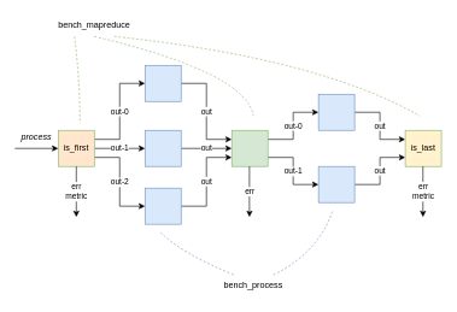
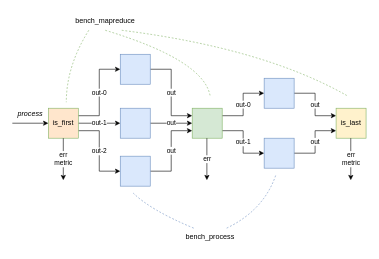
  <mxCell id="0" />
  <mxCell id="1" parent="0" />
  <mxCell id="2" value="out-0" style="edgeStyle=orthogonalEdgeStyle;rounded=0;orthogonalLoop=1;jettySize=auto;html=1;exitX=1;exitY=0.25;exitDx=0;exitDy=0;entryX=0;entryY=0.5;entryDx=0;entryDy=0;" edge="1" parent="1" source="5" target="9"><mxGeometry relative="1" as="geometry" /></mxCell>
  <mxCell id="3" value="out-1" style="edgeStyle=orthogonalEdgeStyle;rounded=0;orthogonalLoop=1;jettySize=auto;html=1;exitX=1;exitY=0.5;exitDx=0;exitDy=0;entryX=0;entryY=0.5;entryDx=0;entryDy=0;" edge="1" parent="1" source="5" target="7"><mxGeometry relative="1" as="geometry" /></mxCell>
  <mxCell id="4" value="out-2" style="edgeStyle=orthogonalEdgeStyle;rounded=0;orthogonalLoop=1;jettySize=auto;html=1;exitX=1;exitY=0.75;exitDx=0;exitDy=0;entryX=0;entryY=0.5;entryDx=0;entryDy=0;" edge="1" parent="1" source="5" target="11"><mxGeometry relative="1" as="geometry" /></mxCell>
  <mxCell id="5" value="is_first" style="rounded=0;whiteSpace=wrap;html=1;fillColor=#ffe6cc;strokeColor=#82b366;" vertex="1" parent="1"><mxGeometry x="80" y="180" width="50" height="50" as="geometry" /></mxCell>
  <mxCell id="6" value="out" style="edgeStyle=orthogonalEdgeStyle;rounded=0;orthogonalLoop=1;jettySize=auto;html=1;exitX=1;exitY=0.5;exitDx=0;exitDy=0;entryX=0;entryY=0.5;entryDx=0;entryDy=0;" edge="1" parent="1" source="7" target="14"><mxGeometry relative="1" as="geometry" /></mxCell>
  <mxCell id="7" value="" style="rounded=0;whiteSpace=wrap;html=1;fillColor=#dae8fc;strokeColor=#6c8ebf;" vertex="1" parent="1"><mxGeometry x="200" y="180" width="50" height="50" as="geometry" /></mxCell>
  <mxCell id="8" value="out" style="edgeStyle=orthogonalEdgeStyle;rounded=0;orthogonalLoop=1;jettySize=auto;html=1;exitX=1;exitY=0.5;exitDx=0;exitDy=0;entryX=0;entryY=0.25;entryDx=0;entryDy=0;" edge="1" parent="1" source="9" target="14"><mxGeometry relative="1" as="geometry" /></mxCell>
  <mxCell id="9" value="" style="rounded=0;whiteSpace=wrap;html=1;fillColor=#dae8fc;strokeColor=#6c8ebf;" vertex="1" parent="1"><mxGeometry x="200" y="90" width="50" height="50" as="geometry" /></mxCell>
  <mxCell id="10" value="out" style="edgeStyle=orthogonalEdgeStyle;rounded=0;orthogonalLoop=1;jettySize=auto;html=1;exitX=1;exitY=0.5;exitDx=0;exitDy=0;entryX=0;entryY=0.75;entryDx=0;entryDy=0;" edge="1" parent="1" source="11" target="14"><mxGeometry relative="1" as="geometry" /></mxCell>
  <mxCell id="11" value="" style="rounded=0;whiteSpace=wrap;html=1;fillColor=#dae8fc;strokeColor=#6c8ebf;" vertex="1" parent="1"><mxGeometry x="200" y="260" width="50" height="50" as="geometry" /></mxCell>
  <mxCell id="12" value="out-0" style="edgeStyle=orthogonalEdgeStyle;rounded=0;orthogonalLoop=1;jettySize=auto;html=1;exitX=1;exitY=0.25;exitDx=0;exitDy=0;entryX=0;entryY=0.5;entryDx=0;entryDy=0;" edge="1" parent="1" source="14" target="16"><mxGeometry relative="1" as="geometry" /></mxCell>
  <mxCell id="13" value="out-1" style="edgeStyle=orthogonalEdgeStyle;rounded=0;orthogonalLoop=1;jettySize=auto;html=1;exitX=1;exitY=0.75;exitDx=0;exitDy=0;entryX=0;entryY=0.5;entryDx=0;entryDy=0;" edge="1" parent="1" source="14" target="18"><mxGeometry relative="1" as="geometry" /></mxCell>
  <mxCell id="14" value="" style="rounded=0;whiteSpace=wrap;html=1;fillColor=#d5e8d4;strokeColor=#82b366;" vertex="1" parent="1"><mxGeometry x="320" y="180" width="50" height="50" as="geometry" /></mxCell>
  <mxCell id="15" value="out" style="edgeStyle=orthogonalEdgeStyle;rounded=0;orthogonalLoop=1;jettySize=auto;html=1;exitX=1;exitY=0.5;exitDx=0;exitDy=0;entryX=0;entryY=0.25;entryDx=0;entryDy=0;" edge="1" parent="1" source="16" target="19"><mxGeometry relative="1" as="geometry" /></mxCell>
  <mxCell id="16" value="" style="rounded=0;whiteSpace=wrap;html=1;fillColor=#dae8fc;strokeColor=#6c8ebf;" vertex="1" parent="1"><mxGeometry x="440" y="130" width="50" height="50" as="geometry" /></mxCell>
  <mxCell id="17" value="out" style="edgeStyle=orthogonalEdgeStyle;rounded=0;orthogonalLoop=1;jettySize=auto;html=1;exitX=1;exitY=0.5;exitDx=0;exitDy=0;entryX=0;entryY=0.75;entryDx=0;entryDy=0;" edge="1" parent="1" source="18" target="19"><mxGeometry relative="1" as="geometry" /></mxCell>
  <mxCell id="18" value="" style="rounded=0;whiteSpace=wrap;html=1;fillColor=#dae8fc;strokeColor=#6c8ebf;" vertex="1" parent="1"><mxGeometry x="440" y="230" width="50" height="50" as="geometry" /></mxCell>
  <mxCell id="19" value="is_last" style="rounded=0;whiteSpace=wrap;html=1;fillColor=#fff2cc;strokeColor=#82b366;" vertex="1" parent="1"><mxGeometry x="560" y="180" width="50" height="50" as="geometry" /></mxCell>
  <mxCell id="20" style="rounded=0;orthogonalLoop=1;jettySize=auto;html=1;exitX=0.25;exitY=1;exitDx=0;exitDy=0;endArrow=none;endFill=0;curved=1;dashed=1;fillColor=#d5e8d4;strokeColor=#82b366;" edge="1" parent="1" source="21"><mxGeometry relative="1" as="geometry"><mxPoint x="110" y="170" as="targetPoint" /><Array as="points"><mxPoint x="110" y="110" /></Array></mxGeometry></mxCell>
- <mxCell id="21" value="bench_mapreduce" style="text;html=1;strokeColor=none;fillColor=none;align=center;verticalAlign=middle;whiteSpace=wrap;rounded=0;" vertex="1" parent="1"><mxGeometry x="75" y="20" width="110" height="30" as="geometry" /></mxCell>
+ <mxCell id="21" value="bench_mapreduce" style="text;html=1;strokeColor=none;fillColor=none;align=center;verticalAlign=middle;whiteSpace=wrap;rounded=0;" vertex="1" parent="1"><mxGeometry x="120" width="110" height="30" as="geometry" y="20" /></mxCell>
  <mxCell id="22" style="rounded=0;orthogonalLoop=1;jettySize=auto;html=1;exitX=0.5;exitY=1;exitDx=0;exitDy=0;endArrow=none;endFill=0;curved=1;dashed=1;fillColor=#d5e8d4;strokeColor=#82b366;" edge="1" parent="1" source="21"><mxGeometry relative="1" as="geometry"><mxPoint x="350" y="160" as="targetPoint" /><mxPoint x="158" y="60" as="sourcePoint" /><Array as="points"><mxPoint x="340" y="100" /></Array></mxGeometry></mxCell>
  <mxCell id="23" style="rounded=0;orthogonalLoop=1;jettySize=auto;html=1;exitX=0.75;exitY=1;exitDx=0;exitDy=0;endArrow=none;endFill=0;curved=1;dashed=1;fillColor=#d5e8d4;strokeColor=#82b366;" edge="1" parent="1" source="21"><mxGeometry relative="1" as="geometry"><mxPoint x="580" y="160" as="targetPoint" /><mxPoint x="185" y="60" as="sourcePoint" /><Array as="points"><mxPoint x="440" y="80" /></Array></mxGeometry></mxCell>
  <mxCell id="24" value="bench_process" style="text;html=1;strokeColor=none;fillColor=none;align=center;verticalAlign=middle;whiteSpace=wrap;rounded=0;" vertex="1" parent="1"><mxGeometry x="295" y="380" width="110" height="30" as="geometry" /></mxCell>
  <mxCell id="25" style="rounded=0;orthogonalLoop=1;jettySize=auto;html=1;exitX=0.25;exitY=0;exitDx=0;exitDy=0;endArrow=none;endFill=0;curved=1;dashed=1;fillColor=#dae8fc;strokeColor=#6c8ebf;" edge="1" parent="1" source="24"><mxGeometry relative="1" as="geometry"><mxPoint x="220" y="320" as="targetPoint" /><mxPoint x="158" y="60" as="sourcePoint" /><Array as="points"><mxPoint x="250" y="350" /></Array></mxGeometry></mxCell>
  <mxCell id="26" style="rounded=0;orthogonalLoop=1;jettySize=auto;html=1;exitX=0.75;exitY=0;exitDx=0;exitDy=0;endArrow=none;endFill=0;curved=1;dashed=1;fillColor=#dae8fc;strokeColor=#6c8ebf;" edge="1" parent="1" source="24"><mxGeometry relative="1" as="geometry"><mxPoint x="460" y="290" as="targetPoint" /><mxPoint x="318" y="380" as="sourcePoint" /><Array as="points"><mxPoint x="440" y="350" /></Array></mxGeometry></mxCell>
  <mxCell id="27" value="err&lt;br&gt;metric" style="endArrow=classic;html=1;rounded=0;exitX=0.5;exitY=1;exitDx=0;exitDy=0;" edge="1" parent="1" source="5"><mxGeometry width="50" height="50" relative="1" as="geometry"><mxPoint x="410" y="290" as="sourcePoint" /><mxPoint x="105" y="300" as="targetPoint" /></mxGeometry></mxCell>
  <mxCell id="28" value="err" style="endArrow=classic;html=1;rounded=0;exitX=0.5;exitY=1;exitDx=0;exitDy=0;" edge="1" parent="1"><mxGeometry width="50" height="50" relative="1" as="geometry"><mxPoint x="344.5" y="230" as="sourcePoint" /><mxPoint x="344.5" y="300" as="targetPoint" /></mxGeometry></mxCell>
  <mxCell id="29" value="err&lt;br&gt;metric" style="endArrow=classic;html=1;rounded=0;exitX=0.5;exitY=1;exitDx=0;exitDy=0;" edge="1" parent="1"><mxGeometry width="50" height="50" relative="1" as="geometry"><mxPoint x="584.5" y="230" as="sourcePoint" /><mxPoint x="584.5" y="300" as="targetPoint" /></mxGeometry></mxCell>
  <mxCell id="30" value="" style="endArrow=classic;html=1;rounded=0;entryX=0;entryY=0.5;entryDx=0;entryDy=0;" edge="1" parent="1" target="5"><mxGeometry width="50" height="50" relative="1" as="geometry"><mxPoint x="20" y="205" as="sourcePoint" /><mxPoint x="450" y="290" as="targetPoint" /></mxGeometry></mxCell>
  <mxCell id="31" value="process" style="text;html=1;strokeColor=none;fillColor=none;align=center;verticalAlign=middle;whiteSpace=wrap;rounded=0;fontStyle=2" vertex="1" parent="1"><mxGeometry x="20" y="175" width="60" height="30" as="geometry" /></mxCell>
